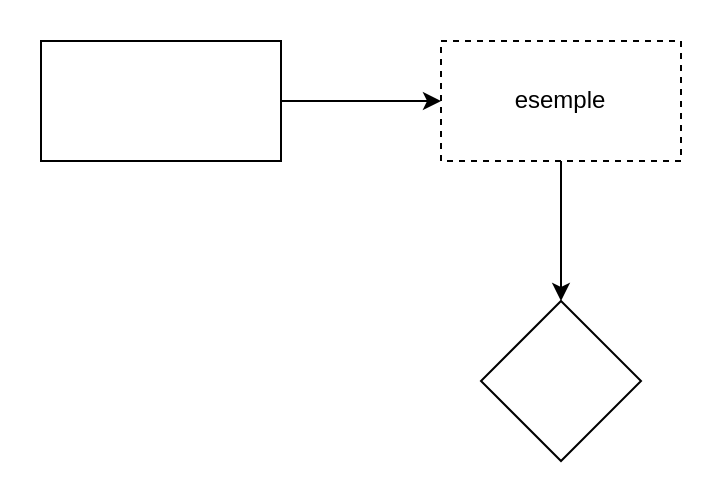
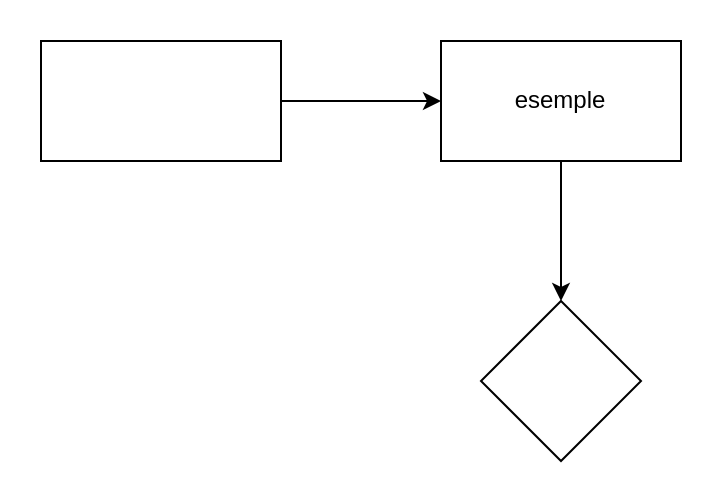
  <mxCell id="0" />
  <mxCell id="1" parent="0" />
  <mxCell id="2" value="" style="edgeStyle=none;html=1;" edge="1" parent="1" source="3" target="5"><mxGeometry relative="1" as="geometry" /></mxCell>
  <mxCell id="3" value="" style="rounded=0;whiteSpace=wrap;html=1;" vertex="1" parent="1"><mxGeometry x="20" y="20" width="120" height="60" as="geometry" /></mxCell>
  <mxCell id="4" value="" style="edgeStyle=none;html=1;" edge="1" parent="1" source="5" target="6"><mxGeometry relative="1" as="geometry" /></mxCell>
- <mxCell id="5" value="esemple" style="rounded=0;whiteSpace=wrap;html=1;dashed=1;" vertex="1" parent="1"><mxGeometry x="220" y="20" width="120" height="60" as="geometry" /></mxCell>
+ <mxCell id="5" value="esemple" style="rounded=0;whiteSpace=wrap;html=1;" vertex="1" parent="1"><mxGeometry x="220" y="20" width="120" height="60" as="geometry" /></mxCell>
  <mxCell id="6" value="" style="rhombus;whiteSpace=wrap;html=1;rounded=0;" vertex="1" parent="1"><mxGeometry x="240" y="150" width="80" height="80" as="geometry" /></mxCell>
